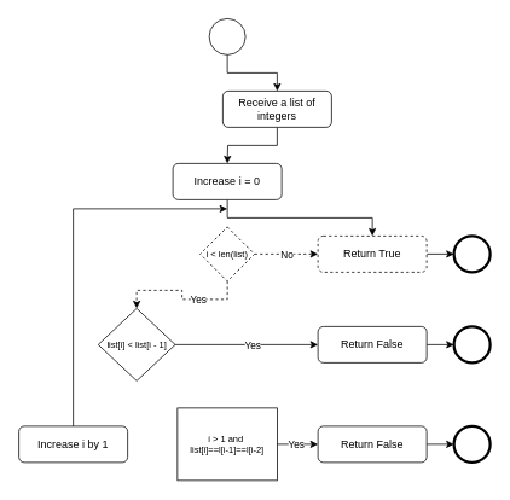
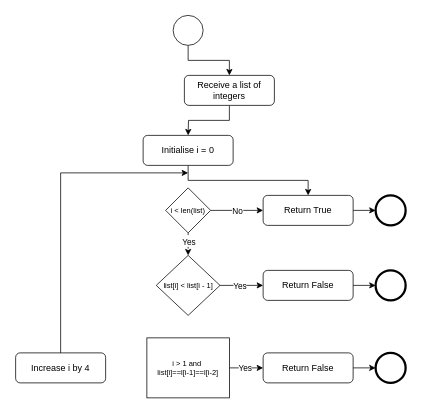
  <mxCell id="0" />
  <mxCell id="1" parent="0" />
  <mxCell id="2" style="edgeStyle=orthogonalEdgeStyle;rounded=0;orthogonalLoop=1;jettySize=auto;html=1;exitX=0.5;exitY=1;exitDx=0;exitDy=0;entryX=0.5;entryY=0;entryDx=0;entryDy=0;" edge="1" parent="1" source="3" target="5"><mxGeometry relative="1" as="geometry" /></mxCell>
  <mxCell id="3" value="" style="ellipse;whiteSpace=wrap;html=1;aspect=fixed;" parent="1" vertex="1"><mxGeometry x="230" y="20" width="40" height="40" as="geometry" /></mxCell>
  <mxCell id="4" style="edgeStyle=orthogonalEdgeStyle;rounded=0;orthogonalLoop=1;jettySize=auto;html=1;exitX=0.5;exitY=1;exitDx=0;exitDy=0;entryX=0.5;entryY=0;entryDx=0;entryDy=0;" edge="1" parent="1" source="5"><mxGeometry relative="1" as="geometry"><mxPoint x="249.995" y="180" as="targetPoint" /></mxGeometry></mxCell>
  <mxCell id="5" value="Receive a list of integers" style="rounded=1;whiteSpace=wrap;html=1;" vertex="1" parent="1"><mxGeometry x="245" y="100" width="120" height="40" as="geometry" /></mxCell>
  <mxCell id="6" value="" style="ellipse;whiteSpace=wrap;html=1;aspect=fixed;strokeWidth=3;" vertex="1" parent="1"><mxGeometry x="500" y="260" width="40" height="40" as="geometry" /></mxCell>
  <mxCell id="7" style="edgeStyle=orthogonalEdgeStyle;rounded=0;orthogonalLoop=1;jettySize=auto;html=1;exitX=0.5;exitY=1;exitDx=0;exitDy=0;" edge="1" parent="1" source="8" target="23"><mxGeometry relative="1" as="geometry" /></mxCell>
- <mxCell id="8" value="Increase i = 0" style="rounded=1;whiteSpace=wrap;html=1;" vertex="1" parent="1"><mxGeometry x="190" y="180" width="120" height="40" as="geometry" /></mxCell>
+ <mxCell id="8" value="Initialise i = 0" style="rounded=1;whiteSpace=wrap;html=1;" vertex="1" parent="1"><mxGeometry x="190" y="180" width="120" height="40" as="geometry" /></mxCell>
  <mxCell id="9" style="edgeStyle=orthogonalEdgeStyle;rounded=0;orthogonalLoop=1;jettySize=auto;html=1;exitX=0.5;exitY=1;exitDx=0;exitDy=0;entryX=0.5;entryY=0;entryDx=0;entryDy=0;dashed=1;" edge="1" parent="1" source="13" target="21"><mxGeometry relative="1" as="geometry" /></mxCell>
  <mxCell id="10" value="Yes" style="edgeLabel;html=1;align=center;verticalAlign=middle;resizable=0;points=[];" vertex="1" connectable="0" parent="9"><mxGeometry x="-0.289" relative="1" as="geometry"><mxPoint as="offset" /></mxGeometry></mxCell>
- <mxCell id="11" style="edgeStyle=orthogonalEdgeStyle;rounded=0;orthogonalLoop=1;jettySize=auto;html=1;exitX=1;exitY=0.5;exitDx=0;exitDy=0;entryX=0;entryY=0.5;entryDx=0;entryDy=0;dashed=1;" edge="1" parent="1" source="13" target="23"><mxGeometry relative="1" as="geometry" /></mxCell>
+ <mxCell id="11" style="edgeStyle=orthogonalEdgeStyle;rounded=0;orthogonalLoop=1;jettySize=auto;html=1;exitX=1;exitY=0.5;exitDx=0;exitDy=0;entryX=0;entryY=0.5;entryDx=0;entryDy=0;" edge="1" parent="1" source="13" target="23"><mxGeometry relative="1" as="geometry" /></mxCell>
  <mxCell id="12" value="&lt;div&gt;No&lt;/div&gt;" style="edgeLabel;html=1;align=center;verticalAlign=middle;resizable=0;points=[];" vertex="1" connectable="0" parent="11"><mxGeometry x="-0.009" relative="1" as="geometry"><mxPoint as="offset" /></mxGeometry></mxCell>
- <mxCell id="13" value="i &amp;lt; len(list)" style="rhombus;whiteSpace=wrap;html=1;fontSize=10;dashed=1;" vertex="1" parent="1"><mxGeometry x="220" y="250" width="60" height="60" as="geometry" /></mxCell>
+ <mxCell id="13" value="i &amp;lt; len(list)" style="rhombus;whiteSpace=wrap;html=1;fontSize=10;" vertex="1" parent="1"><mxGeometry x="220" y="250" width="60" height="60" as="geometry" /></mxCell>
  <mxCell id="14" style="edgeStyle=orthogonalEdgeStyle;rounded=0;orthogonalLoop=1;jettySize=auto;html=1;exitX=0.5;exitY=0;exitDx=0;exitDy=0;" edge="1" parent="1" source="15"><mxGeometry relative="1" as="geometry"><mxPoint x="250" y="230" as="targetPoint" /><Array as="points"><mxPoint x="80" y="230" /></Array></mxGeometry></mxCell>
- <mxCell id="15" value="Increase i by 1" style="rounded=1;whiteSpace=wrap;html=1;" vertex="1" parent="1"><mxGeometry x="20" y="470" width="120" height="40" as="geometry" /></mxCell>
+ <mxCell id="15" value="Increase i by 4" style="rounded=1;whiteSpace=wrap;html=1;" vertex="1" parent="1"><mxGeometry x="20" y="470" width="120" height="40" as="geometry" /></mxCell>
  <mxCell id="16" style="edgeStyle=orthogonalEdgeStyle;rounded=0;orthogonalLoop=1;jettySize=auto;html=1;exitX=1;exitY=0.5;exitDx=0;exitDy=0;entryX=0;entryY=0.5;entryDx=0;entryDy=0;" edge="1" parent="1" source="18" target="27"><mxGeometry relative="1" as="geometry" /></mxCell>
  <mxCell id="17" value="Yes" style="edgeLabel;html=1;align=center;verticalAlign=middle;resizable=0;points=[];" vertex="1" connectable="0" parent="16"><mxGeometry x="-0.11" y="-2" relative="1" as="geometry"><mxPoint y="-2" as="offset" /></mxGeometry></mxCell>
  <mxCell id="18" value="i &amp;gt; 1 and&amp;nbsp;&lt;div&gt;list[i]==l[i-1]==l[i-2]&lt;/div&gt;" style="whiteSpace=wrap;html=1;fontSize=10;rounded=0;" vertex="1" parent="1"><mxGeometry x="195" y="450" width="110" height="80" as="geometry" /></mxCell>
  <mxCell id="19" style="edgeStyle=orthogonalEdgeStyle;rounded=0;orthogonalLoop=1;jettySize=auto;html=1;exitX=1;exitY=0.5;exitDx=0;exitDy=0;entryX=0;entryY=0.5;entryDx=0;entryDy=0;" edge="1" parent="1" source="21" target="25"><mxGeometry relative="1" as="geometry" /></mxCell>
  <mxCell id="20" value="Yes" style="edgeLabel;html=1;align=center;verticalAlign=middle;resizable=0;points=[];" vertex="1" connectable="0" parent="19"><mxGeometry x="0.18" y="-1" relative="1" as="geometry"><mxPoint x="-8" y="-1" as="offset" /></mxGeometry></mxCell>
- <mxCell id="21" value="list[i] &amp;lt; list[i - 1]" style="rhombus;whiteSpace=wrap;html=1;fontSize=10;" vertex="1" parent="1"><mxGeometry x="107.5" y="340" width="85" height="80" as="geometry" /></mxCell>
+ <mxCell id="21" value="list[i] &amp;lt; list[i - 1]" style="rhombus;whiteSpace=wrap;html=1;fontSize=10;" vertex="1" parent="1"><mxGeometry x="207.5" y="340" width="85" height="80" as="geometry" /></mxCell>
  <mxCell id="22" style="edgeStyle=orthogonalEdgeStyle;rounded=0;orthogonalLoop=1;jettySize=auto;html=1;exitX=1;exitY=0.5;exitDx=0;exitDy=0;entryX=0;entryY=0.5;entryDx=0;entryDy=0;" edge="1" parent="1" source="23" target="6"><mxGeometry relative="1" as="geometry" /></mxCell>
- <mxCell id="23" value="Return True" style="rounded=1;whiteSpace=wrap;html=1;dashed=1;" vertex="1" parent="1"><mxGeometry x="350" y="260" width="120" height="40" as="geometry" /></mxCell>
+ <mxCell id="23" value="Return True" style="rounded=1;whiteSpace=wrap;html=1;" vertex="1" parent="1"><mxGeometry x="350" y="260" width="120" height="40" as="geometry" /></mxCell>
  <mxCell id="24" style="edgeStyle=orthogonalEdgeStyle;rounded=0;orthogonalLoop=1;jettySize=auto;html=1;exitX=1;exitY=0.5;exitDx=0;exitDy=0;entryX=0;entryY=0.5;entryDx=0;entryDy=0;" edge="1" parent="1" source="25" target="28"><mxGeometry relative="1" as="geometry" /></mxCell>
  <mxCell id="25" value="Return False" style="rounded=1;whiteSpace=wrap;html=1;" vertex="1" parent="1"><mxGeometry x="350" y="360" width="120" height="40" as="geometry" /></mxCell>
  <mxCell id="26" style="edgeStyle=orthogonalEdgeStyle;rounded=0;orthogonalLoop=1;jettySize=auto;html=1;exitX=1;exitY=0.5;exitDx=0;exitDy=0;entryX=0;entryY=0.5;entryDx=0;entryDy=0;" edge="1" parent="1" source="27" target="29"><mxGeometry relative="1" as="geometry" /></mxCell>
  <mxCell id="27" value="Return False" style="rounded=1;whiteSpace=wrap;html=1;" vertex="1" parent="1"><mxGeometry x="350" y="470" width="120" height="40" as="geometry" /></mxCell>
  <mxCell id="28" value="" style="ellipse;whiteSpace=wrap;html=1;aspect=fixed;strokeWidth=3;" vertex="1" parent="1"><mxGeometry x="500" y="360" width="40" height="40" as="geometry" /></mxCell>
  <mxCell id="29" value="" style="ellipse;whiteSpace=wrap;html=1;aspect=fixed;strokeWidth=3;" vertex="1" parent="1"><mxGeometry x="500" y="470" width="40" height="40" as="geometry" /></mxCell>
